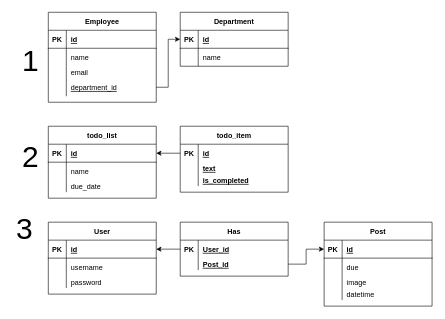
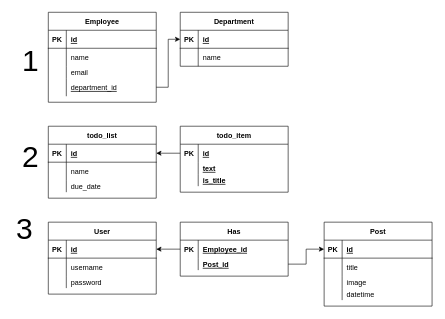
  <mxCell id="0" />
  <mxCell id="1" parent="0" />
  <mxCell id="2" value="Employee" style="shape=table;startSize=30;container=1;collapsible=1;childLayout=tableLayout;fixedRows=1;rowLines=0;fontStyle=1;align=center;resizeLast=1;" vertex="1" parent="1"><mxGeometry x="80" y="20" width="180" height="150" as="geometry" /></mxCell>
  <mxCell id="3" value="" style="shape=partialRectangle;collapsible=0;dropTarget=0;pointerEvents=0;fillColor=none;top=0;left=0;bottom=1;right=0;points=[[0,0.5],[1,0.5]];portConstraint=eastwest;" vertex="1" parent="2"><mxGeometry y="30" width="180" height="30" as="geometry" /></mxCell>
  <mxCell id="4" value="PK" style="shape=partialRectangle;connectable=0;fillColor=none;top=0;left=0;bottom=0;right=0;fontStyle=1;overflow=hidden;" vertex="1" parent="3"><mxGeometry width="30" height="30" as="geometry" /></mxCell>
  <mxCell id="5" value="id" style="shape=partialRectangle;connectable=0;fillColor=none;top=0;left=0;bottom=0;right=0;align=left;spacingLeft=6;fontStyle=5;overflow=hidden;" vertex="1" parent="3"><mxGeometry x="30" width="150" height="30" as="geometry" /></mxCell>
  <mxCell id="6" value="" style="shape=partialRectangle;collapsible=0;dropTarget=0;pointerEvents=0;fillColor=none;top=0;left=0;bottom=0;right=0;points=[[0,0.5],[1,0.5]];portConstraint=eastwest;" vertex="1" parent="2"><mxGeometry y="60" width="180" height="30" as="geometry" /></mxCell>
  <mxCell id="7" value="" style="shape=partialRectangle;connectable=0;fillColor=none;top=0;left=0;bottom=0;right=0;editable=1;overflow=hidden;" vertex="1" parent="6"><mxGeometry width="30" height="30" as="geometry" /></mxCell>
  <mxCell id="8" value="name" style="shape=partialRectangle;connectable=0;fillColor=none;top=0;left=0;bottom=0;right=0;align=left;spacingLeft=6;overflow=hidden;" vertex="1" parent="6"><mxGeometry x="30" width="150" height="30" as="geometry" /></mxCell>
  <mxCell id="9" value="" style="shape=partialRectangle;collapsible=0;dropTarget=0;pointerEvents=0;fillColor=none;top=0;left=0;bottom=0;right=0;points=[[0,0.5],[1,0.5]];portConstraint=eastwest;" vertex="1" parent="2"><mxGeometry y="90" width="180" height="20" as="geometry" /></mxCell>
  <mxCell id="10" value="" style="shape=partialRectangle;connectable=0;fillColor=none;top=0;left=0;bottom=0;right=0;editable=1;overflow=hidden;" vertex="1" parent="9"><mxGeometry width="30" height="20" as="geometry" /></mxCell>
  <mxCell id="11" value="email" style="shape=partialRectangle;connectable=0;fillColor=none;top=0;left=0;bottom=0;right=0;align=left;spacingLeft=6;overflow=hidden;" vertex="1" parent="9"><mxGeometry x="30" width="150" height="20" as="geometry" /></mxCell>
  <mxCell id="12" value="" style="shape=partialRectangle;collapsible=0;dropTarget=0;pointerEvents=0;fillColor=none;top=0;left=0;bottom=0;right=0;points=[[0,0.5],[1,0.5]];portConstraint=eastwest;" vertex="1" parent="2"><mxGeometry y="110" width="180" height="30" as="geometry" /></mxCell>
  <mxCell id="13" value="" style="shape=partialRectangle;connectable=0;fillColor=none;top=0;left=0;bottom=0;right=0;editable=1;overflow=hidden;" vertex="1" parent="12"><mxGeometry width="30" height="30" as="geometry" /></mxCell>
  <mxCell id="14" value="department_id" style="shape=partialRectangle;connectable=0;fillColor=none;top=0;left=0;bottom=0;right=0;align=left;spacingLeft=6;overflow=hidden;fontStyle=4" vertex="1" parent="12"><mxGeometry x="30" width="150" height="30" as="geometry" /></mxCell>
  <mxCell id="15" value="Department" style="shape=table;startSize=30;container=1;collapsible=1;childLayout=tableLayout;fixedRows=1;rowLines=0;fontStyle=1;align=center;resizeLast=1;" vertex="1" parent="1"><mxGeometry x="300" y="20" width="180" height="90" as="geometry" /></mxCell>
  <mxCell id="16" value="" style="shape=partialRectangle;collapsible=0;dropTarget=0;pointerEvents=0;fillColor=none;top=0;left=0;bottom=1;right=0;points=[[0,0.5],[1,0.5]];portConstraint=eastwest;" vertex="1" parent="15"><mxGeometry y="30" width="180" height="30" as="geometry" /></mxCell>
  <mxCell id="17" value="PK" style="shape=partialRectangle;connectable=0;fillColor=none;top=0;left=0;bottom=0;right=0;fontStyle=1;overflow=hidden;" vertex="1" parent="16"><mxGeometry width="30" height="30" as="geometry" /></mxCell>
  <mxCell id="18" value="id" style="shape=partialRectangle;connectable=0;fillColor=none;top=0;left=0;bottom=0;right=0;align=left;spacingLeft=6;fontStyle=5;overflow=hidden;" vertex="1" parent="16"><mxGeometry x="30" width="150" height="30" as="geometry" /></mxCell>
  <mxCell id="19" value="" style="shape=partialRectangle;collapsible=0;dropTarget=0;pointerEvents=0;fillColor=none;top=0;left=0;bottom=0;right=0;points=[[0,0.5],[1,0.5]];portConstraint=eastwest;" vertex="1" parent="15"><mxGeometry y="60" width="180" height="30" as="geometry" /></mxCell>
  <mxCell id="20" value="" style="shape=partialRectangle;connectable=0;fillColor=none;top=0;left=0;bottom=0;right=0;editable=1;overflow=hidden;" vertex="1" parent="19"><mxGeometry width="30" height="30" as="geometry" /></mxCell>
  <mxCell id="21" value="name" style="shape=partialRectangle;connectable=0;fillColor=none;top=0;left=0;bottom=0;right=0;align=left;spacingLeft=6;overflow=hidden;" vertex="1" parent="19"><mxGeometry x="30" width="150" height="30" as="geometry" /></mxCell>
  <mxCell id="22" style="edgeStyle=orthogonalEdgeStyle;rounded=0;orthogonalLoop=1;jettySize=auto;html=1;exitX=1;exitY=0.5;exitDx=0;exitDy=0;entryX=0;entryY=0.5;entryDx=0;entryDy=0;" edge="1" parent="1" source="12" target="16"><mxGeometry relative="1" as="geometry" /></mxCell>
  <mxCell id="23" value="&lt;font style=&quot;font-size: 50px&quot;&gt;1&lt;/font&gt;" style="text;html=1;align=center;verticalAlign=middle;resizable=0;points=[];autosize=1;" vertex="1" parent="1"><mxGeometry x="30" y="85" width="40" height="30" as="geometry" /></mxCell>
  <mxCell id="24" value="&lt;font style=&quot;font-size: 50px&quot;&gt;2&lt;/font&gt;" style="text;html=1;align=center;verticalAlign=middle;resizable=0;points=[];autosize=1;" vertex="1" parent="1"><mxGeometry x="30" y="245" width="40" height="30" as="geometry" /></mxCell>
  <mxCell id="25" value="todo_list" style="shape=table;startSize=30;container=1;collapsible=1;childLayout=tableLayout;fixedRows=1;rowLines=0;fontStyle=1;align=center;resizeLast=1;" vertex="1" parent="1"><mxGeometry x="80" y="210" width="180" height="120" as="geometry" /></mxCell>
  <mxCell id="26" value="" style="shape=partialRectangle;collapsible=0;dropTarget=0;pointerEvents=0;fillColor=none;top=0;left=0;bottom=1;right=0;points=[[0,0.5],[1,0.5]];portConstraint=eastwest;" vertex="1" parent="25"><mxGeometry y="30" width="180" height="30" as="geometry" /></mxCell>
  <mxCell id="27" value="PK" style="shape=partialRectangle;connectable=0;fillColor=none;top=0;left=0;bottom=0;right=0;fontStyle=1;overflow=hidden;" vertex="1" parent="26"><mxGeometry width="30" height="30" as="geometry" /></mxCell>
  <mxCell id="28" value="id" style="shape=partialRectangle;connectable=0;fillColor=none;top=0;left=0;bottom=0;right=0;align=left;spacingLeft=6;fontStyle=5;overflow=hidden;" vertex="1" parent="26"><mxGeometry x="30" width="150" height="30" as="geometry" /></mxCell>
  <mxCell id="29" value="" style="shape=partialRectangle;collapsible=0;dropTarget=0;pointerEvents=0;fillColor=none;top=0;left=0;bottom=0;right=0;points=[[0,0.5],[1,0.5]];portConstraint=eastwest;" vertex="1" parent="25"><mxGeometry y="60" width="180" height="30" as="geometry" /></mxCell>
  <mxCell id="30" value="" style="shape=partialRectangle;connectable=0;fillColor=none;top=0;left=0;bottom=0;right=0;editable=1;overflow=hidden;" vertex="1" parent="29"><mxGeometry width="30" height="30" as="geometry" /></mxCell>
  <mxCell id="31" value="name" style="shape=partialRectangle;connectable=0;fillColor=none;top=0;left=0;bottom=0;right=0;align=left;spacingLeft=6;overflow=hidden;" vertex="1" parent="29"><mxGeometry x="30" width="150" height="30" as="geometry" /></mxCell>
  <mxCell id="32" value="" style="shape=partialRectangle;collapsible=0;dropTarget=0;pointerEvents=0;fillColor=none;top=0;left=0;bottom=0;right=0;points=[[0,0.5],[1,0.5]];portConstraint=eastwest;" vertex="1" parent="25"><mxGeometry y="90" width="180" height="20" as="geometry" /></mxCell>
  <mxCell id="33" value="" style="shape=partialRectangle;connectable=0;fillColor=none;top=0;left=0;bottom=0;right=0;editable=1;overflow=hidden;" vertex="1" parent="32"><mxGeometry width="30" height="20" as="geometry" /></mxCell>
  <mxCell id="34" value="due_date" style="shape=partialRectangle;connectable=0;fillColor=none;top=0;left=0;bottom=0;right=0;align=left;spacingLeft=6;overflow=hidden;" vertex="1" parent="32"><mxGeometry x="30" width="150" height="20" as="geometry" /></mxCell>
  <mxCell id="35" value="todo_item" style="shape=table;startSize=30;container=1;collapsible=1;childLayout=tableLayout;fixedRows=1;rowLines=0;fontStyle=1;align=center;resizeLast=1;rounded=0;" vertex="1" parent="1"><mxGeometry x="300" y="210" width="180" height="110" as="geometry" /></mxCell>
  <mxCell id="36" value="" style="shape=partialRectangle;collapsible=0;dropTarget=0;pointerEvents=0;fillColor=none;top=0;left=0;bottom=0;right=0;points=[[0,0.5],[1,0.5]];portConstraint=eastwest;" vertex="1" parent="35"><mxGeometry y="30" width="180" height="30" as="geometry" /></mxCell>
  <mxCell id="37" value="PK" style="shape=partialRectangle;connectable=0;fillColor=none;top=0;left=0;bottom=0;right=0;editable=1;overflow=hidden;fontStyle=1" vertex="1" parent="36"><mxGeometry width="30" height="30" as="geometry" /></mxCell>
  <mxCell id="38" value="id" style="shape=partialRectangle;connectable=0;fillColor=none;top=0;left=0;bottom=0;right=0;align=left;spacingLeft=6;overflow=hidden;fontStyle=5" vertex="1" parent="36"><mxGeometry x="30" width="150" height="30" as="geometry" /></mxCell>
  <mxCell id="39" value="" style="shape=partialRectangle;collapsible=0;dropTarget=0;pointerEvents=0;fillColor=none;top=0;left=0;bottom=0;right=0;points=[[0,0.5],[1,0.5]];portConstraint=eastwest;" vertex="1" parent="35"><mxGeometry y="60" width="180" height="20" as="geometry" /></mxCell>
  <mxCell id="40" value="" style="shape=partialRectangle;connectable=0;fillColor=none;top=0;left=0;bottom=0;right=0;editable=1;overflow=hidden;" vertex="1" parent="39"><mxGeometry width="30" height="20" as="geometry" /></mxCell>
  <mxCell id="41" value="text" style="shape=partialRectangle;connectable=0;fillColor=none;top=0;left=0;bottom=0;right=0;align=left;spacingLeft=6;overflow=hidden;fontStyle=5" vertex="1" parent="39"><mxGeometry x="30" width="150" height="20" as="geometry" /></mxCell>
  <mxCell id="42" style="shape=partialRectangle;collapsible=0;dropTarget=0;pointerEvents=0;fillColor=none;top=0;left=0;bottom=0;right=0;points=[[0,0.5],[1,0.5]];portConstraint=eastwest;" vertex="1" parent="35"><mxGeometry y="80" width="180" height="20" as="geometry" /></mxCell>
  <mxCell id="43" style="shape=partialRectangle;connectable=0;fillColor=none;top=0;left=0;bottom=0;right=0;editable=1;overflow=hidden;" vertex="1" parent="42"><mxGeometry width="30" height="20" as="geometry" /></mxCell>
- <mxCell id="44" value="is_completed" style="shape=partialRectangle;connectable=0;fillColor=none;top=0;left=0;bottom=0;right=0;align=left;spacingLeft=6;overflow=hidden;fontStyle=5" vertex="1" parent="42"><mxGeometry x="30" width="150" height="20" as="geometry" /></mxCell>
+ <mxCell id="44" value="is_title" style="shape=partialRectangle;connectable=0;fillColor=none;top=0;left=0;bottom=0;right=0;align=left;spacingLeft=6;overflow=hidden;fontStyle=5" vertex="1" parent="42"><mxGeometry x="30" width="150" height="20" as="geometry" /></mxCell>
  <mxCell id="45" value="&lt;span style=&quot;font-size: 50px&quot;&gt;3&lt;/span&gt;" style="text;html=1;align=center;verticalAlign=middle;resizable=0;points=[];autosize=1;" vertex="1" parent="1"><mxGeometry x="20" y="365" width="40" height="30" as="geometry" /></mxCell>
  <mxCell id="46" value="User" style="shape=table;startSize=30;container=1;collapsible=1;childLayout=tableLayout;fixedRows=1;rowLines=0;fontStyle=1;align=center;resizeLast=1;" vertex="1" parent="1"><mxGeometry x="80" y="370" width="180" height="120" as="geometry" /></mxCell>
  <mxCell id="47" value="" style="shape=partialRectangle;collapsible=0;dropTarget=0;pointerEvents=0;fillColor=none;top=0;left=0;bottom=1;right=0;points=[[0,0.5],[1,0.5]];portConstraint=eastwest;" vertex="1" parent="46"><mxGeometry y="30" width="180" height="30" as="geometry" /></mxCell>
  <mxCell id="48" value="PK" style="shape=partialRectangle;connectable=0;fillColor=none;top=0;left=0;bottom=0;right=0;fontStyle=1;overflow=hidden;" vertex="1" parent="47"><mxGeometry width="30" height="30" as="geometry" /></mxCell>
  <mxCell id="49" value="id" style="shape=partialRectangle;connectable=0;fillColor=none;top=0;left=0;bottom=0;right=0;align=left;spacingLeft=6;fontStyle=5;overflow=hidden;" vertex="1" parent="47"><mxGeometry x="30" width="150" height="30" as="geometry" /></mxCell>
  <mxCell id="50" value="" style="shape=partialRectangle;collapsible=0;dropTarget=0;pointerEvents=0;fillColor=none;top=0;left=0;bottom=0;right=0;points=[[0,0.5],[1,0.5]];portConstraint=eastwest;" vertex="1" parent="46"><mxGeometry y="60" width="180" height="30" as="geometry" /></mxCell>
  <mxCell id="51" value="" style="shape=partialRectangle;connectable=0;fillColor=none;top=0;left=0;bottom=0;right=0;editable=1;overflow=hidden;" vertex="1" parent="50"><mxGeometry width="30" height="30" as="geometry" /></mxCell>
  <mxCell id="52" value="username" style="shape=partialRectangle;connectable=0;fillColor=none;top=0;left=0;bottom=0;right=0;align=left;spacingLeft=6;overflow=hidden;" vertex="1" parent="50"><mxGeometry x="30" width="150" height="30" as="geometry" /></mxCell>
  <mxCell id="53" value="" style="shape=partialRectangle;collapsible=0;dropTarget=0;pointerEvents=0;fillColor=none;top=0;left=0;bottom=0;right=0;points=[[0,0.5],[1,0.5]];portConstraint=eastwest;" vertex="1" parent="46"><mxGeometry y="90" width="180" height="20" as="geometry" /></mxCell>
  <mxCell id="54" value="" style="shape=partialRectangle;connectable=0;fillColor=none;top=0;left=0;bottom=0;right=0;editable=1;overflow=hidden;" vertex="1" parent="53"><mxGeometry width="30" height="20" as="geometry" /></mxCell>
  <mxCell id="55" value="password" style="shape=partialRectangle;connectable=0;fillColor=none;top=0;left=0;bottom=0;right=0;align=left;spacingLeft=6;overflow=hidden;" vertex="1" parent="53"><mxGeometry x="30" width="150" height="20" as="geometry" /></mxCell>
  <mxCell id="56" value="Post" style="shape=table;startSize=30;container=1;collapsible=1;childLayout=tableLayout;fixedRows=1;rowLines=0;fontStyle=1;align=center;resizeLast=1;" vertex="1" parent="1"><mxGeometry x="540" y="370" width="180" height="140" as="geometry" /></mxCell>
  <mxCell id="57" value="" style="shape=partialRectangle;collapsible=0;dropTarget=0;pointerEvents=0;fillColor=none;top=0;left=0;bottom=1;right=0;points=[[0,0.5],[1,0.5]];portConstraint=eastwest;" vertex="1" parent="56"><mxGeometry y="30" width="180" height="30" as="geometry" /></mxCell>
  <mxCell id="58" value="PK" style="shape=partialRectangle;connectable=0;fillColor=none;top=0;left=0;bottom=0;right=0;fontStyle=1;overflow=hidden;" vertex="1" parent="57"><mxGeometry width="30" height="30" as="geometry" /></mxCell>
  <mxCell id="59" value="id" style="shape=partialRectangle;connectable=0;fillColor=none;top=0;left=0;bottom=0;right=0;align=left;spacingLeft=6;fontStyle=5;overflow=hidden;" vertex="1" parent="57"><mxGeometry x="30" width="150" height="30" as="geometry" /></mxCell>
  <mxCell id="60" value="" style="shape=partialRectangle;collapsible=0;dropTarget=0;pointerEvents=0;fillColor=none;top=0;left=0;bottom=0;right=0;points=[[0,0.5],[1,0.5]];portConstraint=eastwest;" vertex="1" parent="56"><mxGeometry y="60" width="180" height="30" as="geometry" /></mxCell>
  <mxCell id="61" value="" style="shape=partialRectangle;connectable=0;fillColor=none;top=0;left=0;bottom=0;right=0;editable=1;overflow=hidden;" vertex="1" parent="60"><mxGeometry width="30" height="30" as="geometry" /></mxCell>
- <mxCell id="62" value="due" style="shape=partialRectangle;connectable=0;fillColor=none;top=0;left=0;bottom=0;right=0;align=left;spacingLeft=6;overflow=hidden;" vertex="1" parent="60"><mxGeometry x="30" width="150" height="30" as="geometry" /></mxCell>
+ <mxCell id="62" value="title" style="shape=partialRectangle;connectable=0;fillColor=none;top=0;left=0;bottom=0;right=0;align=left;spacingLeft=6;overflow=hidden;" vertex="1" parent="60"><mxGeometry x="30" width="150" height="30" as="geometry" /></mxCell>
  <mxCell id="63" value="" style="shape=partialRectangle;collapsible=0;dropTarget=0;pointerEvents=0;fillColor=none;top=0;left=0;bottom=0;right=0;points=[[0,0.5],[1,0.5]];portConstraint=eastwest;" vertex="1" parent="56"><mxGeometry y="90" width="180" height="20" as="geometry" /></mxCell>
  <mxCell id="64" value="" style="shape=partialRectangle;connectable=0;fillColor=none;top=0;left=0;bottom=0;right=0;editable=1;overflow=hidden;" vertex="1" parent="63"><mxGeometry width="30" height="20" as="geometry" /></mxCell>
  <mxCell id="65" value="image" style="shape=partialRectangle;connectable=0;fillColor=none;top=0;left=0;bottom=0;right=0;align=left;spacingLeft=6;overflow=hidden;" vertex="1" parent="63"><mxGeometry x="30" width="150" height="20" as="geometry" /></mxCell>
  <mxCell id="66" style="shape=partialRectangle;collapsible=0;dropTarget=0;pointerEvents=0;fillColor=none;top=0;left=0;bottom=0;right=0;points=[[0,0.5],[1,0.5]];portConstraint=eastwest;" vertex="1" parent="56"><mxGeometry y="110" width="180" height="20" as="geometry" /></mxCell>
  <mxCell id="67" style="shape=partialRectangle;connectable=0;fillColor=none;top=0;left=0;bottom=0;right=0;editable=1;overflow=hidden;" vertex="1" parent="66"><mxGeometry width="30" height="20" as="geometry" /></mxCell>
  <mxCell id="68" value="datetime" style="shape=partialRectangle;connectable=0;fillColor=none;top=0;left=0;bottom=0;right=0;align=left;spacingLeft=6;overflow=hidden;" vertex="1" parent="66"><mxGeometry x="30" width="150" height="20" as="geometry" /></mxCell>
  <mxCell id="69" value="Has" style="shape=table;startSize=30;container=1;collapsible=1;childLayout=tableLayout;fixedRows=1;rowLines=0;fontStyle=1;align=center;resizeLast=1;rounded=0;" vertex="1" parent="1"><mxGeometry x="300" y="370" width="180" height="90" as="geometry" /></mxCell>
  <mxCell id="70" value="" style="shape=partialRectangle;collapsible=0;dropTarget=0;pointerEvents=0;fillColor=none;top=0;left=0;bottom=0;right=0;points=[[0,0.5],[1,0.5]];portConstraint=eastwest;" vertex="1" parent="69"><mxGeometry y="30" width="180" height="30" as="geometry" /></mxCell>
  <mxCell id="71" value="PK" style="shape=partialRectangle;connectable=0;fillColor=none;top=0;left=0;bottom=0;right=0;editable=1;overflow=hidden;fontStyle=1" vertex="1" parent="70"><mxGeometry width="30" height="30" as="geometry" /></mxCell>
- <mxCell id="72" value="User_id" style="shape=partialRectangle;connectable=0;fillColor=none;top=0;left=0;bottom=0;right=0;align=left;spacingLeft=6;overflow=hidden;fontStyle=5" vertex="1" parent="70"><mxGeometry x="30" width="150" height="30" as="geometry" /></mxCell>
+ <mxCell id="72" value="Employee_id" style="shape=partialRectangle;connectable=0;fillColor=none;top=0;left=0;bottom=0;right=0;align=left;spacingLeft=6;overflow=hidden;fontStyle=5" vertex="1" parent="70"><mxGeometry x="30" width="150" height="30" as="geometry" /></mxCell>
  <mxCell id="73" value="" style="shape=partialRectangle;collapsible=0;dropTarget=0;pointerEvents=0;fillColor=none;top=0;left=0;bottom=0;right=0;points=[[0,0.5],[1,0.5]];portConstraint=eastwest;" vertex="1" parent="69"><mxGeometry y="60" width="180" height="20" as="geometry" /></mxCell>
  <mxCell id="74" value="" style="shape=partialRectangle;connectable=0;fillColor=none;top=0;left=0;bottom=0;right=0;editable=1;overflow=hidden;" vertex="1" parent="73"><mxGeometry width="30" height="20" as="geometry" /></mxCell>
  <mxCell id="75" value="Post_id" style="shape=partialRectangle;connectable=0;fillColor=none;top=0;left=0;bottom=0;right=0;align=left;spacingLeft=6;overflow=hidden;fontStyle=5" vertex="1" parent="73"><mxGeometry x="30" width="150" height="20" as="geometry" /></mxCell>
  <mxCell id="76" style="edgeStyle=orthogonalEdgeStyle;rounded=0;orthogonalLoop=1;jettySize=auto;html=1;exitX=0;exitY=0.5;exitDx=0;exitDy=0;entryX=1;entryY=0.5;entryDx=0;entryDy=0;" edge="1" parent="1" source="36" target="26"><mxGeometry relative="1" as="geometry" /></mxCell>
  <mxCell id="77" style="edgeStyle=orthogonalEdgeStyle;rounded=0;orthogonalLoop=1;jettySize=auto;html=1;exitX=1;exitY=0.5;exitDx=0;exitDy=0;entryX=0;entryY=0.5;entryDx=0;entryDy=0;" edge="1" parent="1" source="73" target="57"><mxGeometry relative="1" as="geometry" /></mxCell>
  <mxCell id="78" style="edgeStyle=orthogonalEdgeStyle;rounded=0;orthogonalLoop=1;jettySize=auto;html=1;exitX=0;exitY=0.5;exitDx=0;exitDy=0;entryX=1;entryY=0.5;entryDx=0;entryDy=0;" edge="1" parent="1" source="70" target="47"><mxGeometry relative="1" as="geometry" /></mxCell>
